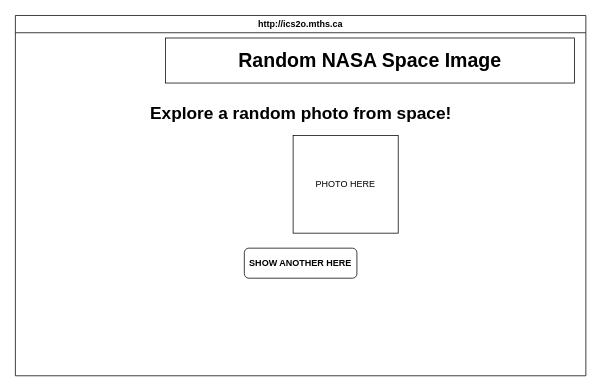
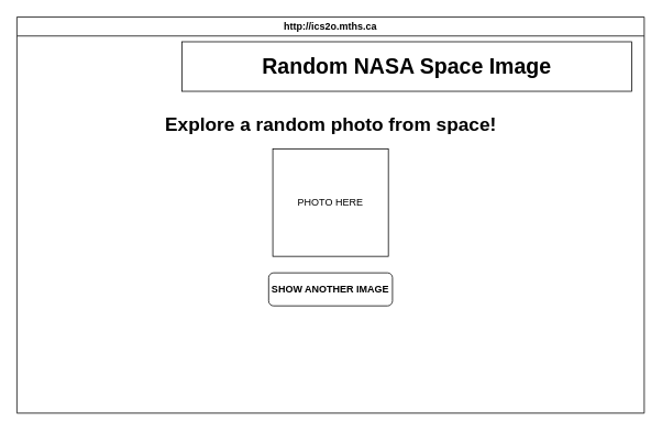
  <mxCell id="0" />
  <mxCell id="1" parent="0" />
  <mxCell id="2" value="http://ics2o.mths.ca" style="swimlane;whiteSpace=wrap;html=1;" vertex="1" parent="1"><mxGeometry x="20" y="20" width="760" height="480" as="geometry" /></mxCell>
  <mxCell id="3" value="&lt;b&gt;&lt;font style=&quot;font-size: 26px;&quot;&gt;Random NASA Space Image&lt;/font&gt;&lt;/b&gt;" style="whiteSpace=wrap;html=1;" vertex="1" parent="2"><mxGeometry x="200" y="30" width="545" height="60" as="geometry" /></mxCell>
  <mxCell id="4" value="&lt;b style=&quot;&quot;&gt;&lt;font style=&quot;font-size: 23px;&quot;&gt;Explore a random photo from space!&lt;/font&gt;&lt;/b&gt;" style="text;html=1;align=center;verticalAlign=middle;resizable=0;points=[];autosize=1;strokeColor=none;fillColor=none;" vertex="1" parent="2"><mxGeometry x="170" y="110" width="420" height="40" as="geometry" /></mxCell>
- <mxCell id="5" value="&lt;b&gt;SHOW ANOTHER HERE&lt;/b&gt;" style="rounded=1;whiteSpace=wrap;html=1;" vertex="1" parent="2"><mxGeometry x="305" y="310" width="150" height="40" as="geometry" /></mxCell>
- <mxCell id="6" value="PHOTO HERE" style="whiteSpace=wrap;html=1;" vertex="1" parent="2"><mxGeometry x="370" y="160" width="140" height="130" as="geometry" /></mxCell>
+ <mxCell id="5" value="&lt;b&gt;SHOW ANOTHER IMAGE&lt;/b&gt;" style="rounded=1;whiteSpace=wrap;html=1;" vertex="1" parent="2"><mxGeometry x="305" y="310" width="150" height="40" as="geometry" /></mxCell>
+ <mxCell id="6" value="PHOTO HERE" style="whiteSpace=wrap;html=1;" vertex="1" parent="2"><mxGeometry x="310" y="160" width="140" height="130" as="geometry" /></mxCell>
